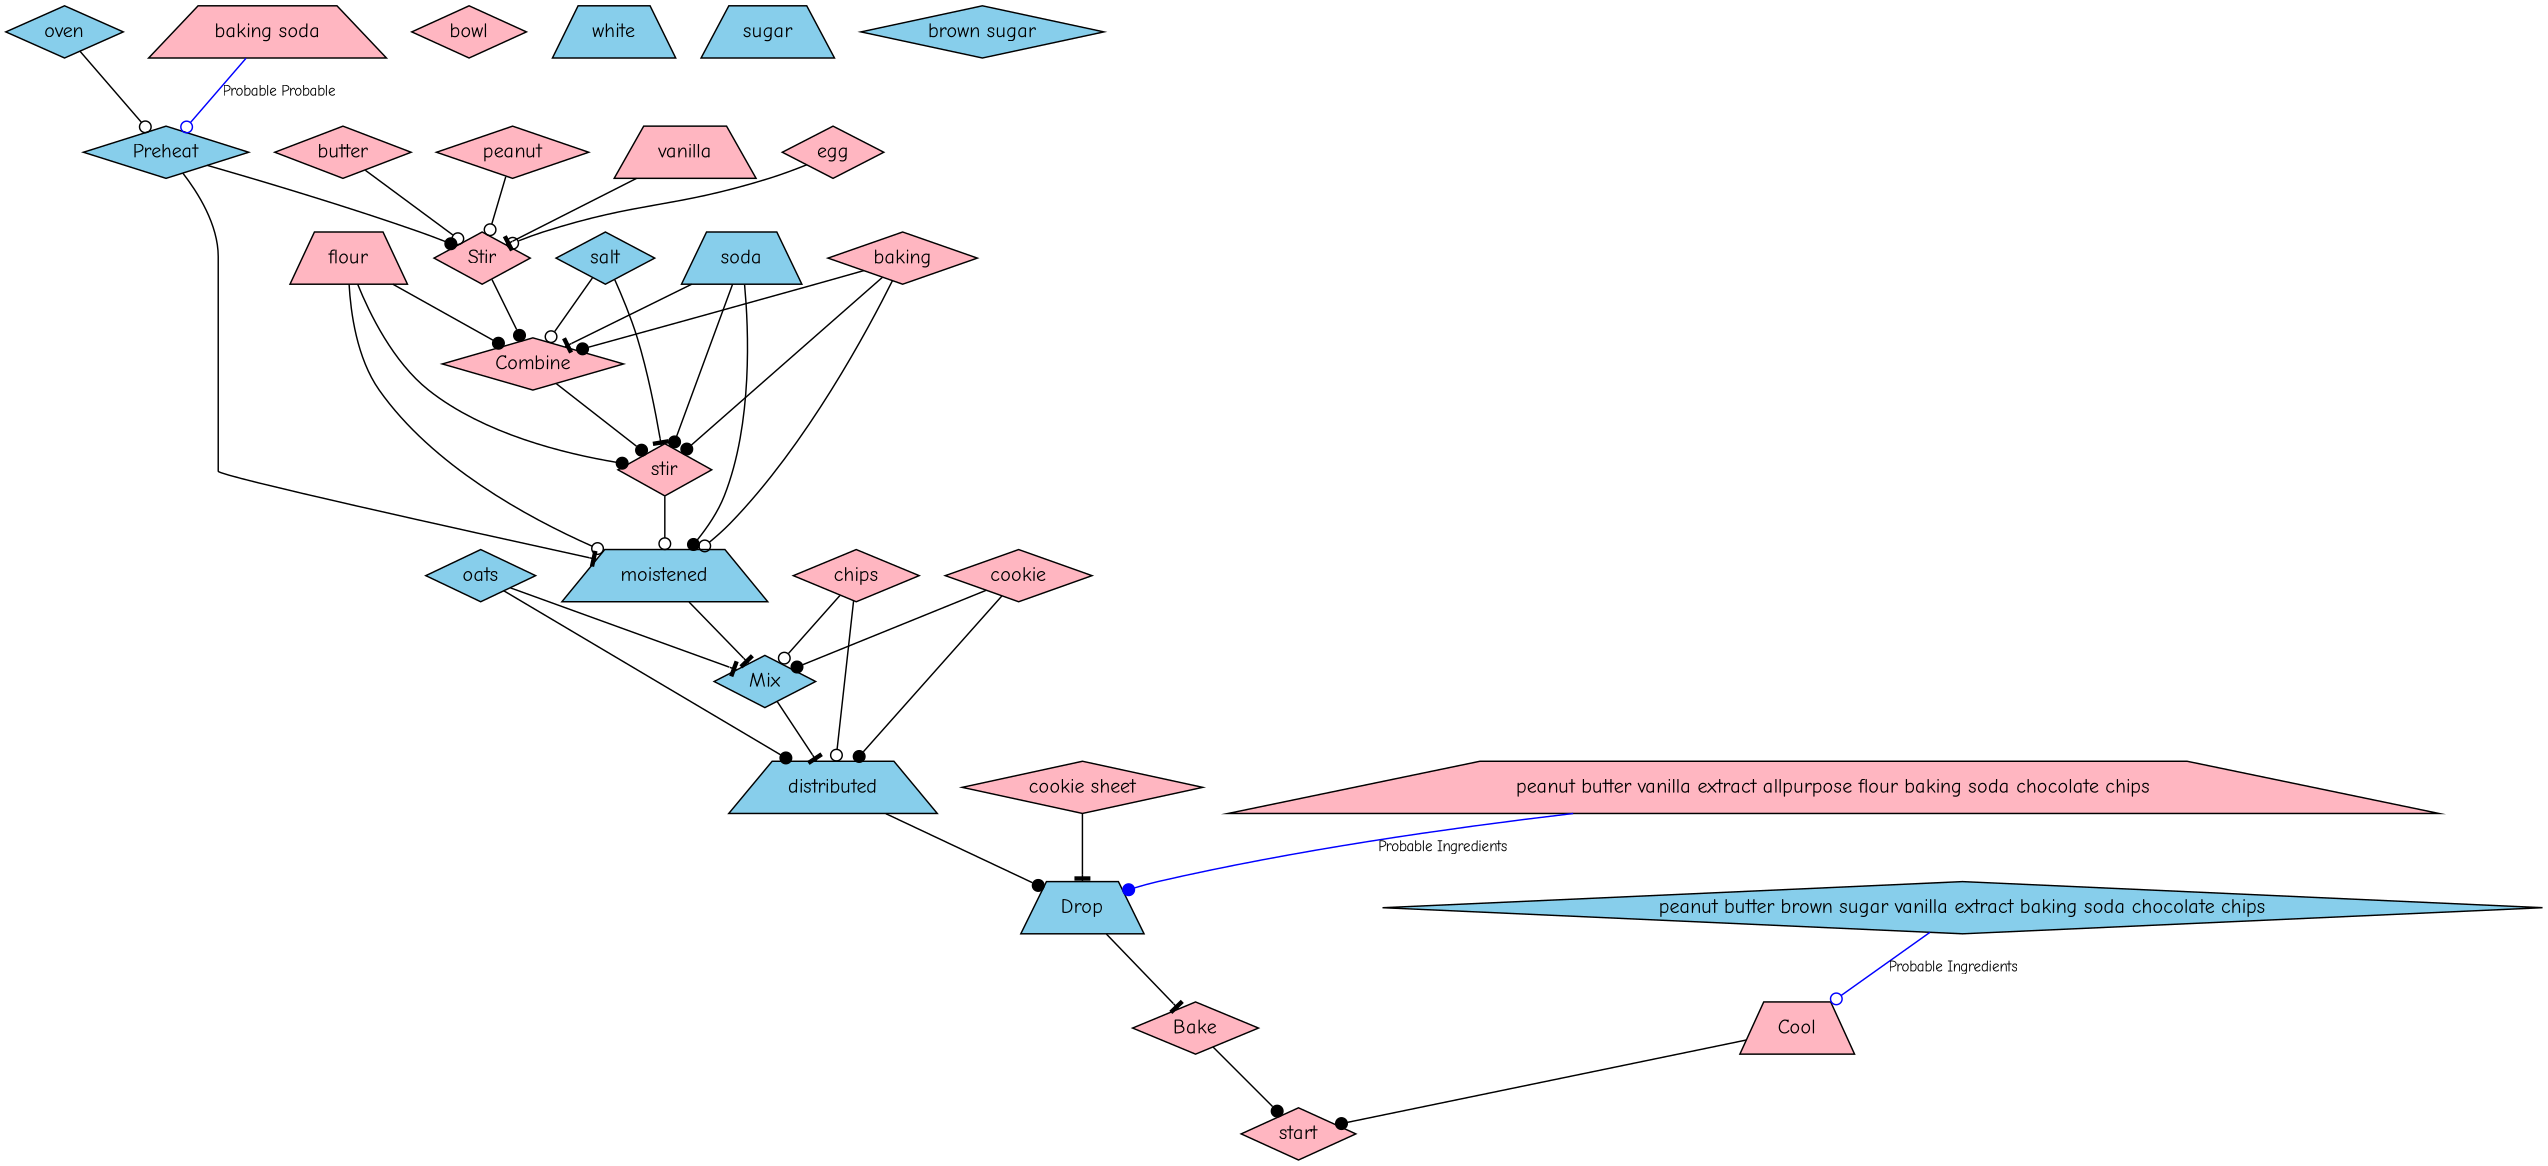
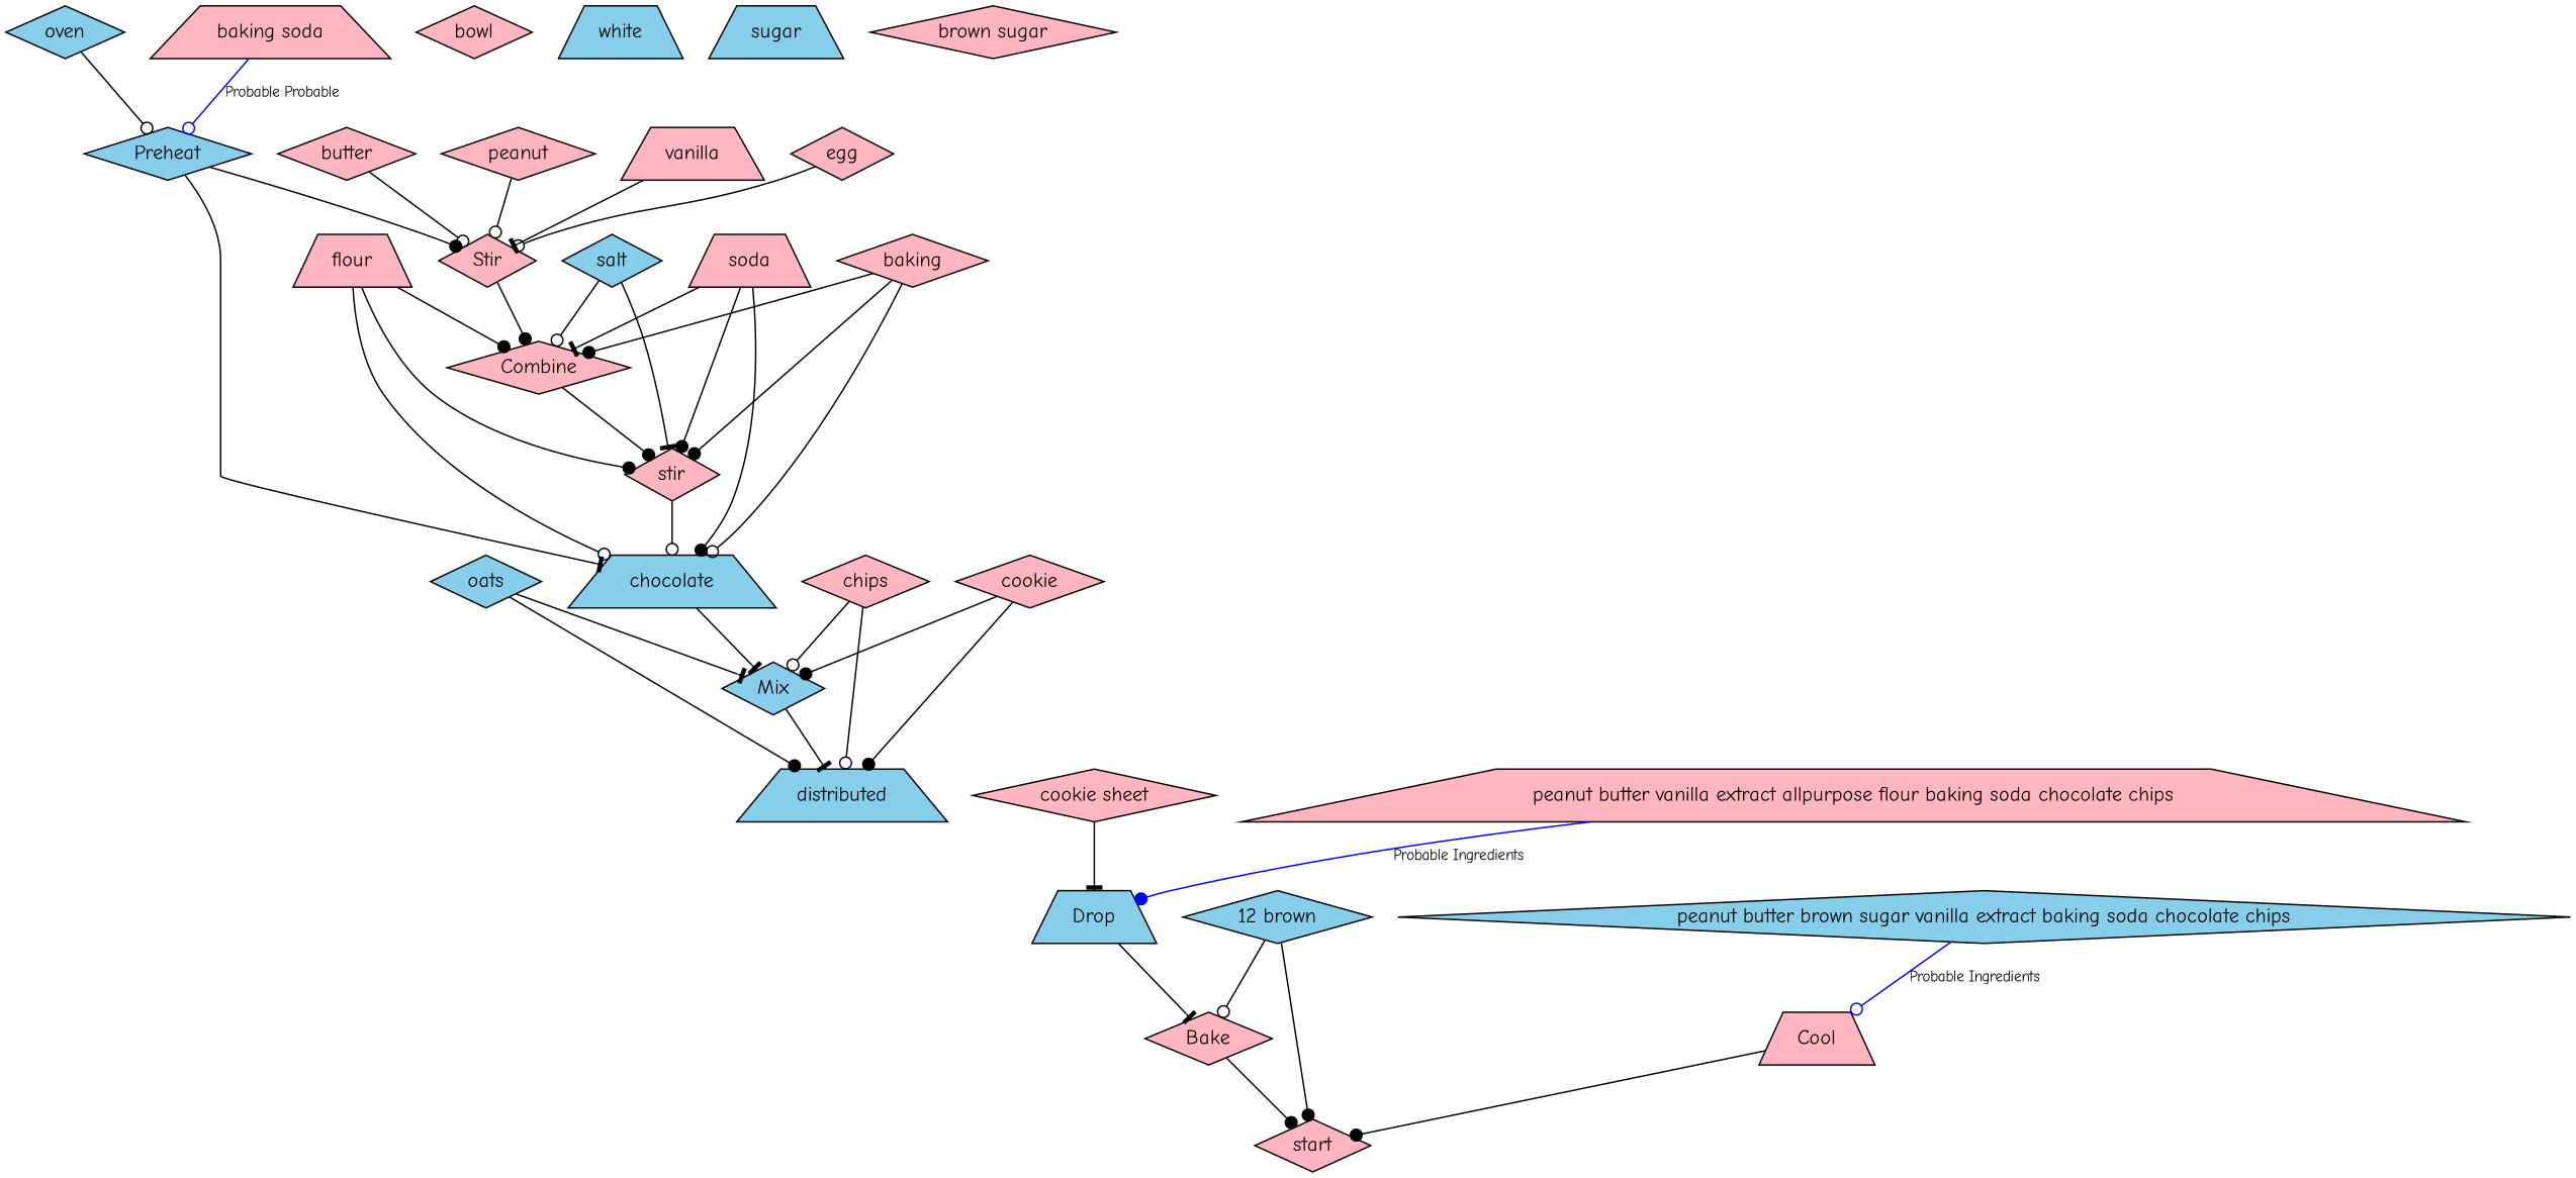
  digraph {
    fontname="Comic Neue"
    node [fillcolor=lightpink fontname="Comic Neue" shape=diamond style=filled]
    edge [arrowhead=dot fontname="Comic Neue"]
    Preheat [fillcolor=skyblue]
    Stir
-   moistened [fillcolor=skyblue shape=trapezium]
+   moistened [fillcolor=skyblue shape=trapezium label=chocolate]
    Combine
    oven [fillcolor=skyblue]
    "baking soda" [shape=trapezium]
    bowl
    butter
    white [fillcolor=skyblue shape=trapezium]
    sugar [fillcolor=skyblue shape=trapezium]
-   "brown sugar" [fillcolor=skyblue]
+   "brown sugar"
    stir
    peanut
    vanilla [shape=trapezium]
    egg
    flour [shape=trapezium]
    Mix [fillcolor=skyblue]
    baking
-   soda [fillcolor=skyblue shape=trapezium]
+   soda [shape=trapezium]
    salt [fillcolor=skyblue]
    distributed [fillcolor=skyblue shape=trapezium]
    Drop [fillcolor=skyblue shape=trapezium]
    oats [fillcolor=skyblue]
    n24 [label=cookie]
    chips
    Bake
    start
    "cookie sheet"
    "peanut butter vanilla extract allpurpose flour baking soda chocolate chips" [shape=trapezium]
    Cool [shape=trapezium]
+   "12 brown" [fillcolor=skyblue]
    "peanut butter brown sugar vanilla extract baking soda chocolate chips" [fillcolor=skyblue]
    Preheat -> Stir
    Preheat -> moistened [arrowhead=tee]
    Stir -> Combine
    moistened -> Mix [arrowhead=tee]
    Combine -> stir
    oven -> Preheat [arrowhead=odot]
    "baking soda" -> Preheat [arrowhead=odot color=blue fontsize=10.0 label="Probable Probable" labelfontcolor="#009933"]
    butter -> Stir [arrowhead=odot]
    stir -> moistened [arrowhead=odot]
    peanut -> Stir [arrowhead=odot]
    vanilla -> Stir [arrowhead=tee]
    egg -> Stir [arrowhead=odot]
    flour -> moistened [arrowhead=odot]
    flour -> Combine
    flour -> stir
    Mix -> distributed [arrowhead=tee]
    baking -> moistened [arrowhead=odot]
    baking -> Combine
    baking -> stir
    soda -> moistened
    soda -> Combine [arrowhead=tee]
    soda -> stir
    salt -> Combine [arrowhead=odot]
    salt -> stir [arrowhead=tee]
-   distributed -> Drop
    Drop -> Bake [arrowhead=tee]
    oats -> Mix [arrowhead=tee]
    oats -> distributed
    n24 -> Mix
    n24 -> distributed
    chips -> Mix [arrowhead=odot]
    chips -> distributed [arrowhead=odot]
    Bake -> start
    "cookie sheet" -> Drop [arrowhead=tee]
    "peanut butter vanilla extract allpurpose flour baking soda chocolate chips" -> Drop [color=blue fontsize=10.0 label="Probable Ingredients" labelfontcolor="#009933"]
    Cool -> start
+   "12 brown" -> Bake [arrowhead=odot]
+   "12 brown" -> start
    "peanut butter brown sugar vanilla extract baking soda chocolate chips" -> Cool [arrowhead=odot color=blue fontsize=10.0 label="Probable Ingredients" labelfontcolor="#009933"]
  }
